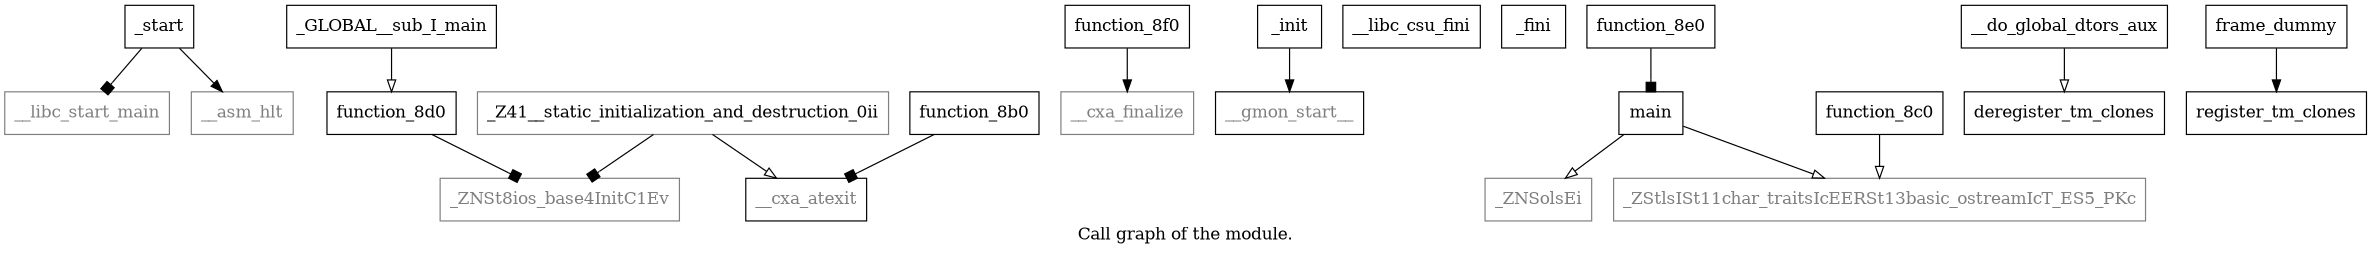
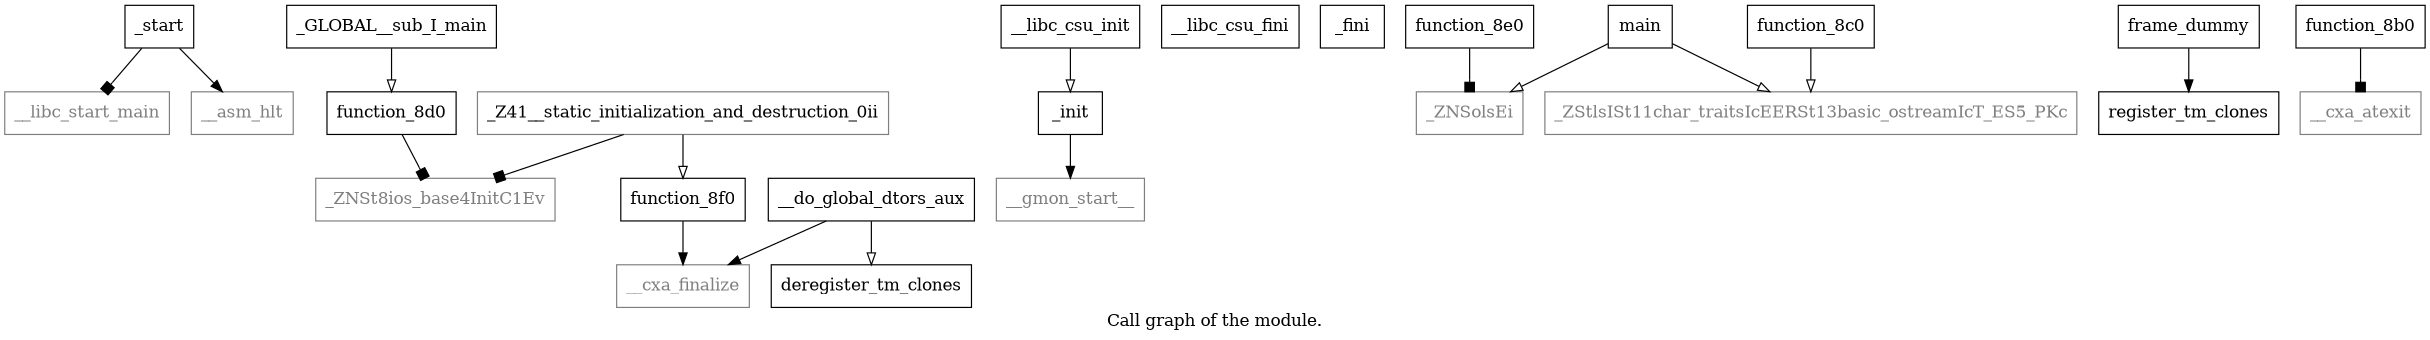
  digraph {
    label="Call graph of the module."
    node [shape=record]
    edge [arrowhead=onormal]
    n1 [label="{_start}"]
    n2 [color=gray50 fontcolor=gray50 label="{__libc_start_main}"]
    n3 [color=gray50 fontcolor=gray50 label="{__asm_hlt}"]
    n4 [label="{function_8d0}"]
    n5 [color=gray50 fontcolor=gray50 label="{_ZNSt8ios_base4InitC1Ev}"]
    n6 [label="{function_8f0}"]
    n7 [color=gray50 fontcolor=gray50 label="{__cxa_finalize}"]
+   n8 [label="{__libc_csu_init}"]
    n9 [label="{_init}"]
-   n10 [color=black fontcolor=gray50 label="{__gmon_start__}"]
+   n10 [color=gray50 fontcolor=gray50 label="{__gmon_start__}"]
    n11 [label="{__libc_csu_fini}"]
    n12 [label="{_fini}"]
    n13 [label="{function_8e0}"]
    n14 [color=gray50 fontcolor=gray50 label="{_ZNSolsEi}"]
    n15 [label="{deregister_tm_clones}"]
    n16 [label="{register_tm_clones}"]
    n17 [label="{__do_global_dtors_aux}"]
    n18 [label="{frame_dummy}"]
-   n19 [color=black fontcolor=gray50 label="{__cxa_atexit}"]
+   n19 [color=gray50 fontcolor=gray50 label="{__cxa_atexit}"]
    n20 [color=gray50 fontcolor=gray50 label="{_ZStlsISt11char_traitsIcEERSt13basic_ostreamIcT_ES5_PKc}"]
    n21 [label="{main}"]
    n22 [color=gray50 label="{_Z41__static_initialization_and_destruction_0ii}"]
    n23 [label="{_GLOBAL__sub_I_main}"]
    n24 [label="{function_8b0}"]
    n25 [label="{function_8c0}"]
    n1 -> n2 [arrowhead=box]
    n1 -> n3 [arrowhead=normal]
    n4 -> n5 [arrowhead=box]
    n6 -> n7 [arrowhead=normal]
+   n8 -> n9
    n9 -> n10 [arrowhead=normal]
-   n13 -> n21 [arrowhead=box]
+   n13 -> n14 [arrowhead=box]
+   n17 -> n7 [arrowhead=normal]
    n17 -> n15
    n18 -> n16 [arrowhead=normal]
    n21 -> n14
    n21 -> n20
    n22 -> n5 [arrowhead=box]
-   n22 -> n19
+   n22 -> n6
    n23 -> n4
    n24 -> n19 [arrowhead=box]
    n25 -> n20
  }
